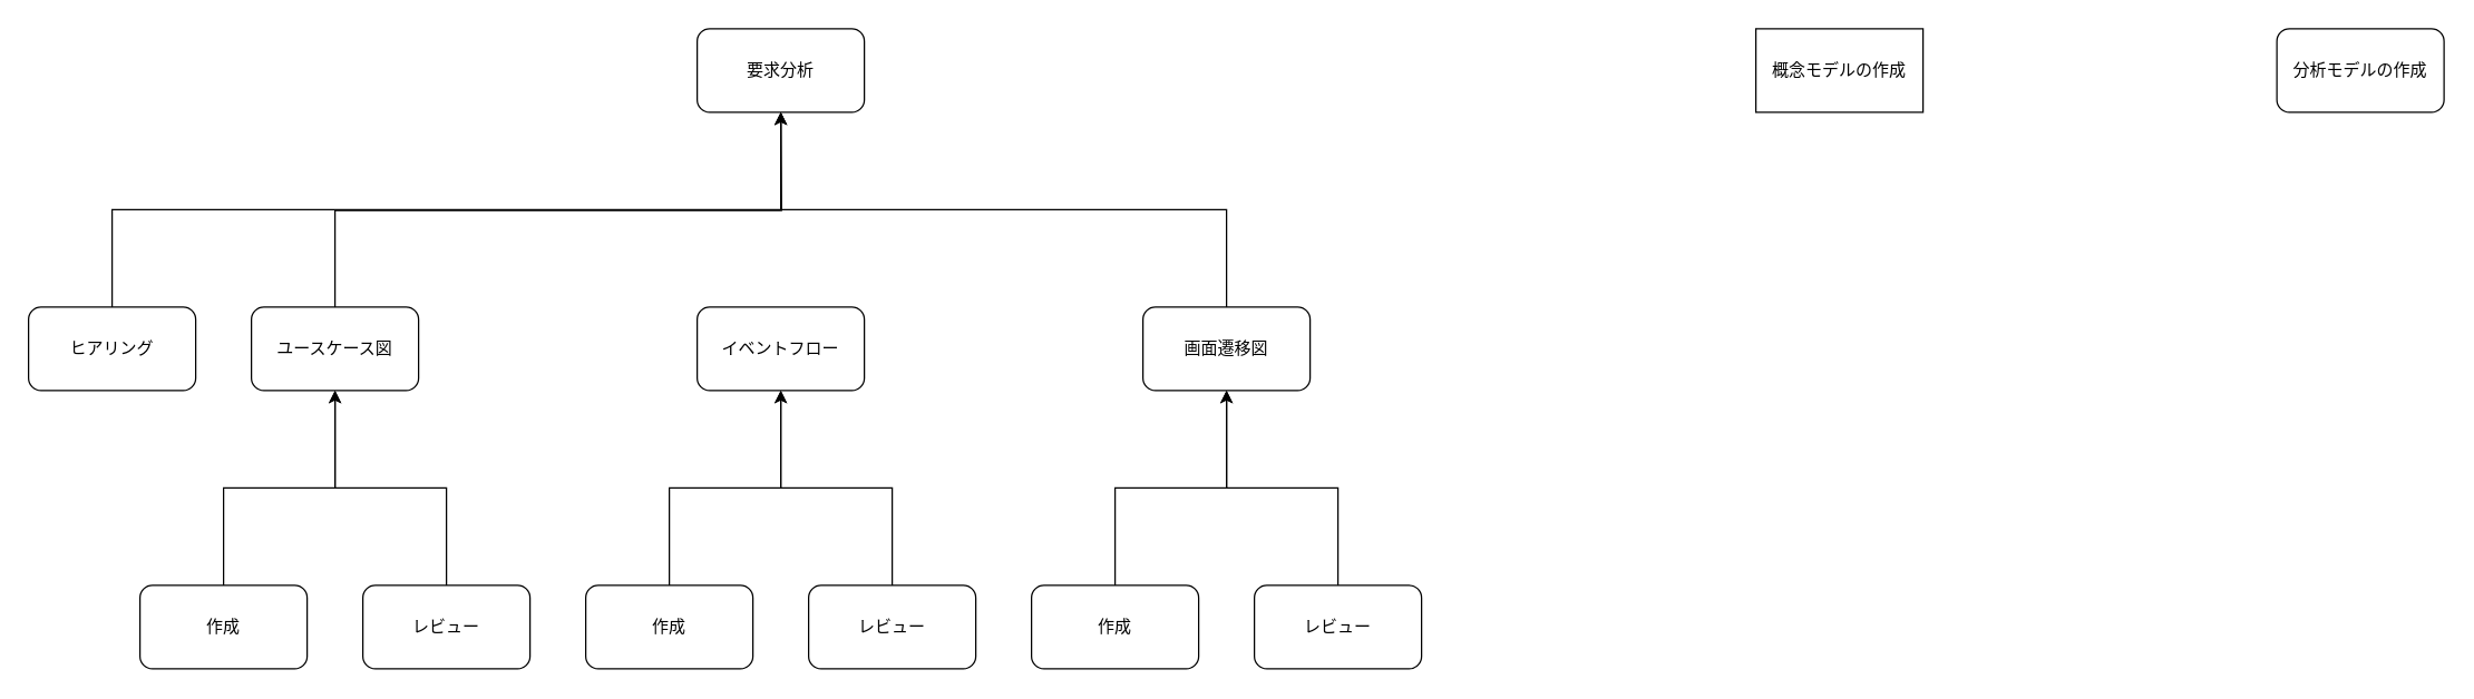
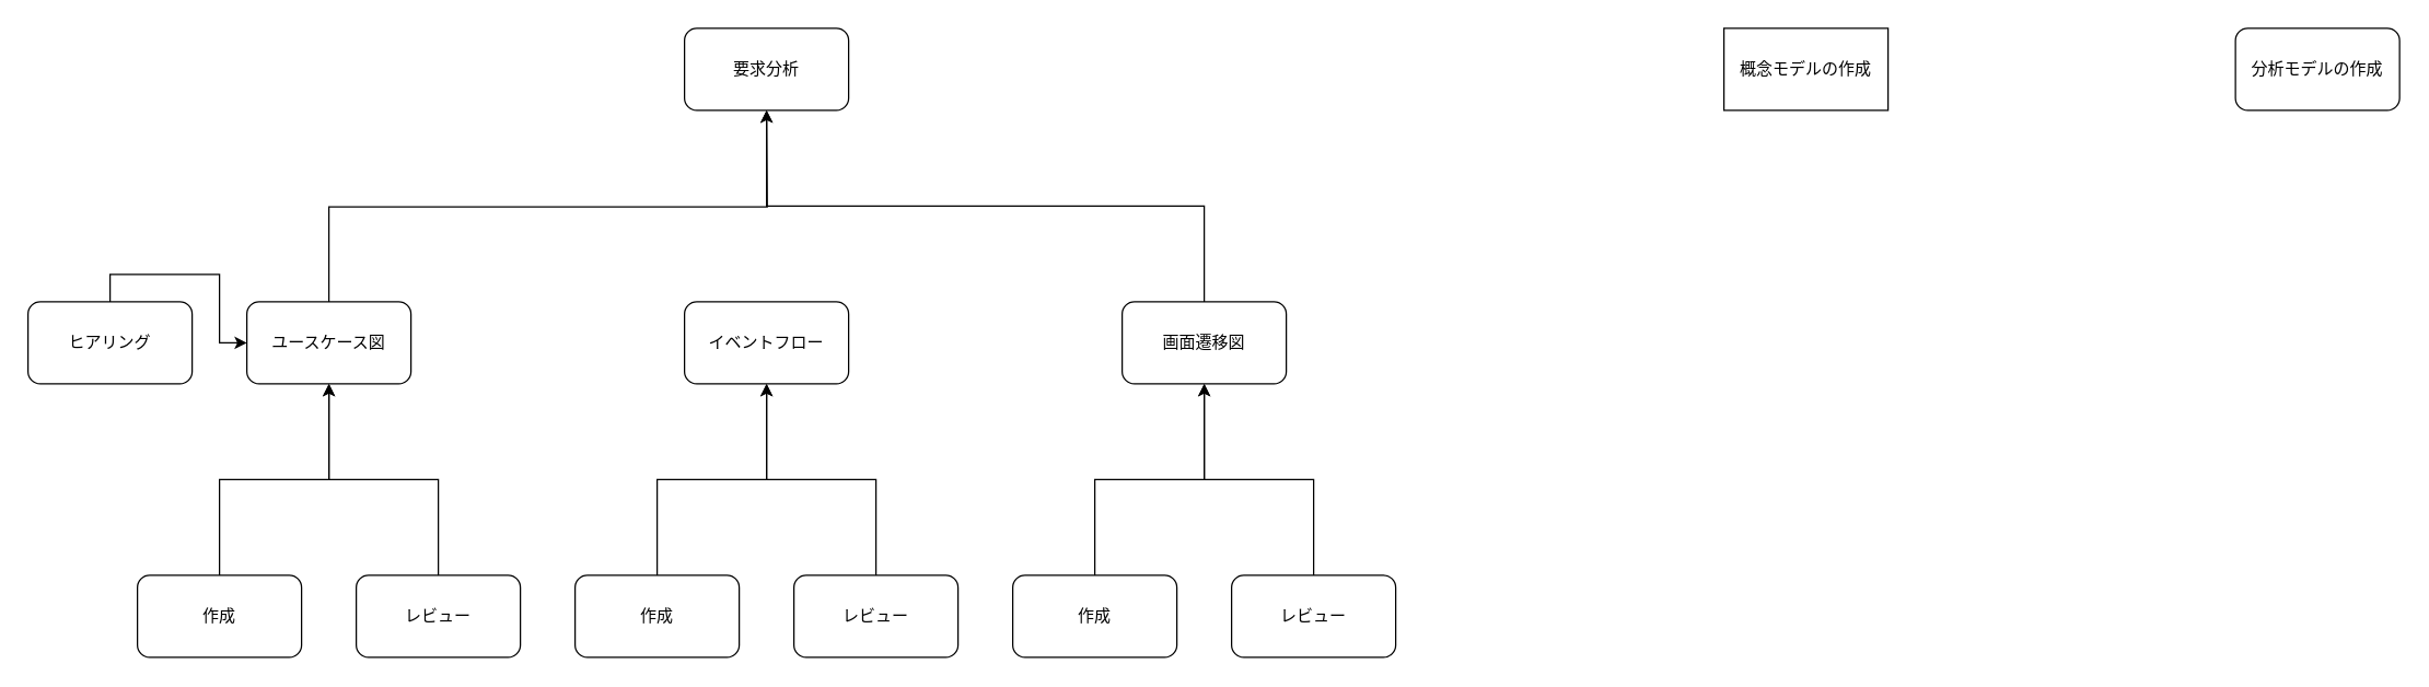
  <mxCell id="0" />
  <mxCell id="1" parent="0" />
  <mxCell id="2" value="要求分析" style="rounded=1;whiteSpace=wrap;html=1;" vertex="1" parent="1"><mxGeometry x="500" y="20" width="120" height="60" as="geometry" /></mxCell>
  <mxCell id="3" style="edgeStyle=orthogonalEdgeStyle;rounded=0;orthogonalLoop=1;jettySize=auto;html=1;exitX=0.5;exitY=0;exitDx=0;exitDy=0;entryX=0.5;entryY=1;entryDx=0;entryDy=0;" edge="1" parent="1" source="4" target="2"><mxGeometry relative="1" as="geometry" /></mxCell>
  <mxCell id="4" value="画面遷移図" style="rounded=1;whiteSpace=wrap;html=1;" vertex="1" parent="1"><mxGeometry x="820" y="220" width="120" height="60" as="geometry" /></mxCell>
- <mxCell id="5" style="edgeStyle=orthogonalEdgeStyle;rounded=0;orthogonalLoop=1;jettySize=auto;html=1;exitX=0.5;exitY=0;exitDx=0;exitDy=0;entryX=0.5;entryY=1;entryDx=0;entryDy=0;" edge="1" parent="1" source="6" target="2"><mxGeometry relative="1" as="geometry" /></mxCell>
+ <mxCell id="5" style="edgeStyle=orthogonalEdgeStyle;rounded=0;orthogonalLoop=1;jettySize=auto;html=1;exitX=0.5;exitY=0;exitDx=0;exitDy=0;" edge="1" parent="1" source="6" target="17"><mxGeometry relative="1" as="geometry" /></mxCell>
  <mxCell id="6" value="ヒアリング" style="rounded=1;whiteSpace=wrap;html=1;" vertex="1" parent="1"><mxGeometry x="20" y="220" width="120" height="60" as="geometry" /></mxCell>
  <mxCell id="7" style="edgeStyle=orthogonalEdgeStyle;rounded=0;orthogonalLoop=1;jettySize=auto;html=1;exitX=0.5;exitY=0;exitDx=0;exitDy=0;" edge="1" source="8" parent="1" target="4"><mxGeometry relative="1" as="geometry"><mxPoint x="880" y="280" as="targetPoint" /></mxGeometry></mxCell>
  <mxCell id="8" value="作成" style="rounded=1;whiteSpace=wrap;html=1;" vertex="1" parent="1"><mxGeometry x="740" y="420" width="120" height="60" as="geometry" /></mxCell>
  <mxCell id="9" style="edgeStyle=orthogonalEdgeStyle;rounded=0;orthogonalLoop=1;jettySize=auto;html=1;exitX=0.5;exitY=0;exitDx=0;exitDy=0;" edge="1" source="10" parent="1" target="4"><mxGeometry relative="1" as="geometry"><mxPoint x="880" y="280" as="targetPoint" /></mxGeometry></mxCell>
  <mxCell id="10" value="レビュー" style="rounded=1;whiteSpace=wrap;html=1;" vertex="1" parent="1"><mxGeometry x="900" y="420" width="120" height="60" as="geometry" /></mxCell>
  <mxCell id="11" value="イベントフロー" style="rounded=1;whiteSpace=wrap;html=1;" vertex="1" parent="1"><mxGeometry x="500" y="220" width="120" height="60" as="geometry" /></mxCell>
  <mxCell id="12" style="edgeStyle=orthogonalEdgeStyle;rounded=0;orthogonalLoop=1;jettySize=auto;html=1;exitX=0.5;exitY=0;exitDx=0;exitDy=0;" edge="1" source="13" target="11" parent="1"><mxGeometry relative="1" as="geometry"><mxPoint x="560" y="280" as="targetPoint" /></mxGeometry></mxCell>
  <mxCell id="13" value="作成" style="rounded=1;whiteSpace=wrap;html=1;" vertex="1" parent="1"><mxGeometry x="420" y="420" width="120" height="60" as="geometry" /></mxCell>
  <mxCell id="14" style="edgeStyle=orthogonalEdgeStyle;rounded=0;orthogonalLoop=1;jettySize=auto;html=1;exitX=0.5;exitY=0;exitDx=0;exitDy=0;" edge="1" source="15" target="11" parent="1"><mxGeometry relative="1" as="geometry"><mxPoint x="560" y="280" as="targetPoint" /></mxGeometry></mxCell>
  <mxCell id="15" value="レビュー" style="rounded=1;whiteSpace=wrap;html=1;" vertex="1" parent="1"><mxGeometry x="580" y="420" width="120" height="60" as="geometry" /></mxCell>
  <mxCell id="16" style="edgeStyle=orthogonalEdgeStyle;rounded=0;orthogonalLoop=1;jettySize=auto;html=1;exitX=0.5;exitY=0;exitDx=0;exitDy=0;" edge="1" parent="1" source="17"><mxGeometry relative="1" as="geometry"><mxPoint x="560" y="80" as="targetPoint" /></mxGeometry></mxCell>
  <mxCell id="17" value="ユースケース図" style="rounded=1;whiteSpace=wrap;html=1;" vertex="1" parent="1"><mxGeometry x="180" y="220" width="120" height="60" as="geometry" /></mxCell>
  <mxCell id="18" style="edgeStyle=orthogonalEdgeStyle;rounded=0;orthogonalLoop=1;jettySize=auto;html=1;exitX=0.5;exitY=0;exitDx=0;exitDy=0;" edge="1" source="19" target="17" parent="1"><mxGeometry relative="1" as="geometry"><mxPoint x="240" y="280" as="targetPoint" /></mxGeometry></mxCell>
  <mxCell id="19" value="作成" style="rounded=1;whiteSpace=wrap;html=1;" vertex="1" parent="1"><mxGeometry x="100" y="420" width="120" height="60" as="geometry" /></mxCell>
  <mxCell id="20" style="edgeStyle=orthogonalEdgeStyle;rounded=0;orthogonalLoop=1;jettySize=auto;html=1;exitX=0.5;exitY=0;exitDx=0;exitDy=0;" edge="1" source="21" target="17" parent="1"><mxGeometry relative="1" as="geometry"><mxPoint x="240" y="280" as="targetPoint" /></mxGeometry></mxCell>
  <mxCell id="21" value="レビュー" style="rounded=1;whiteSpace=wrap;html=1;" vertex="1" parent="1"><mxGeometry x="260" y="420" width="120" height="60" as="geometry" /></mxCell>
  <mxCell id="22" value="概念モデルの作成" style="whiteSpace=wrap;html=1;rounded=0;" vertex="1" parent="1"><mxGeometry x="1260" y="20" width="120" height="60" as="geometry" /></mxCell>
  <mxCell id="23" value="分析モデルの作成" style="rounded=1;whiteSpace=wrap;html=1;" vertex="1" parent="1"><mxGeometry x="1634" y="20" width="120" height="60" as="geometry" /></mxCell>
